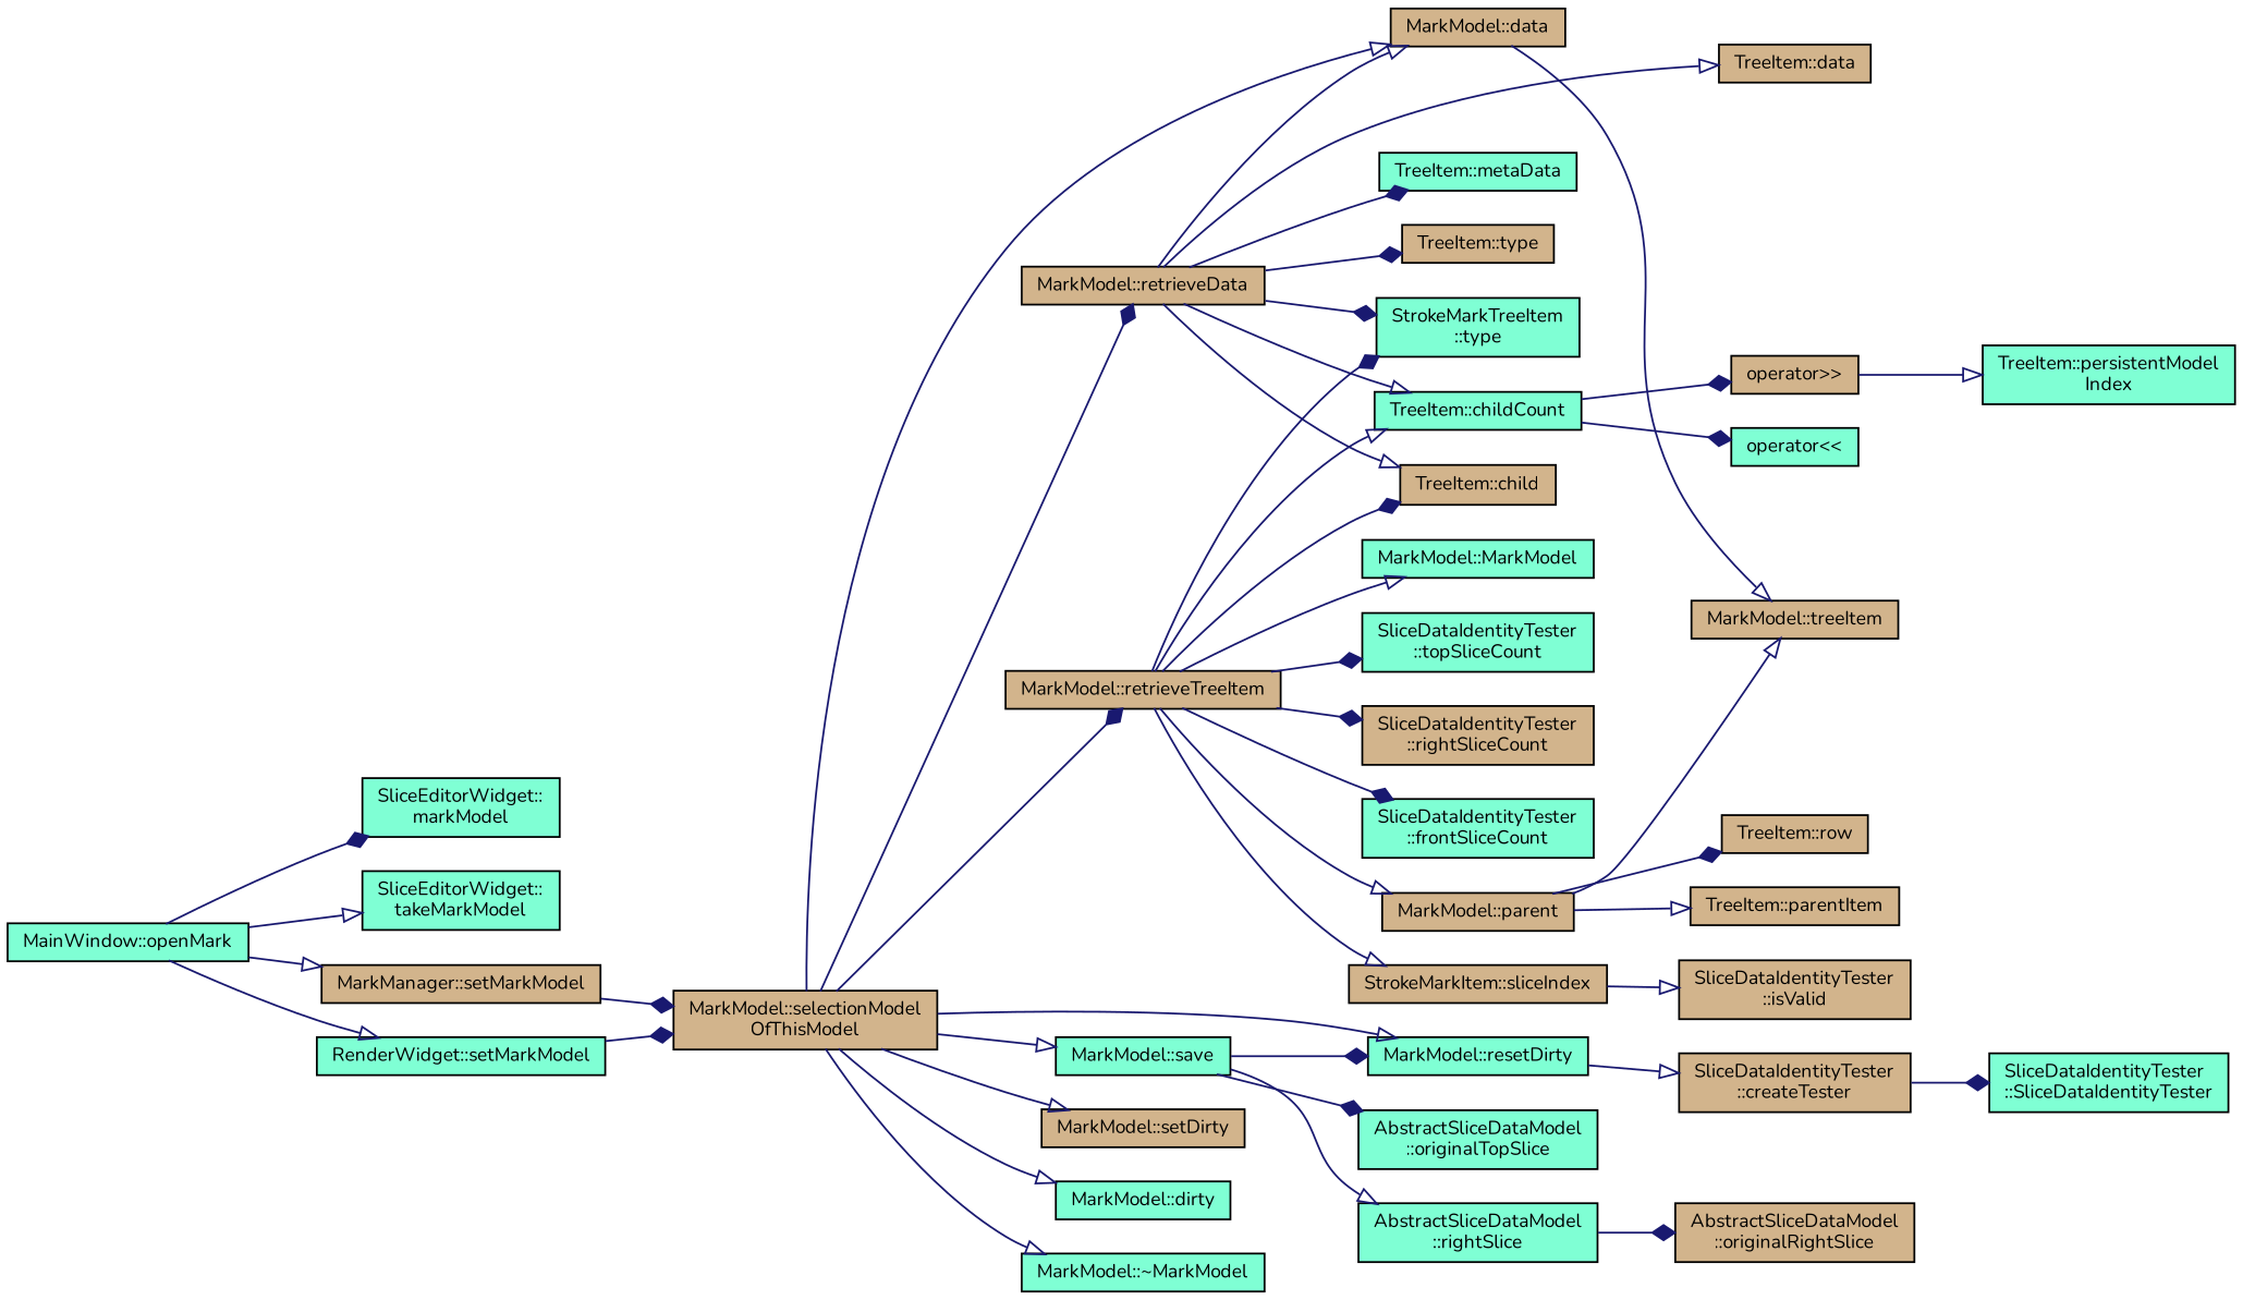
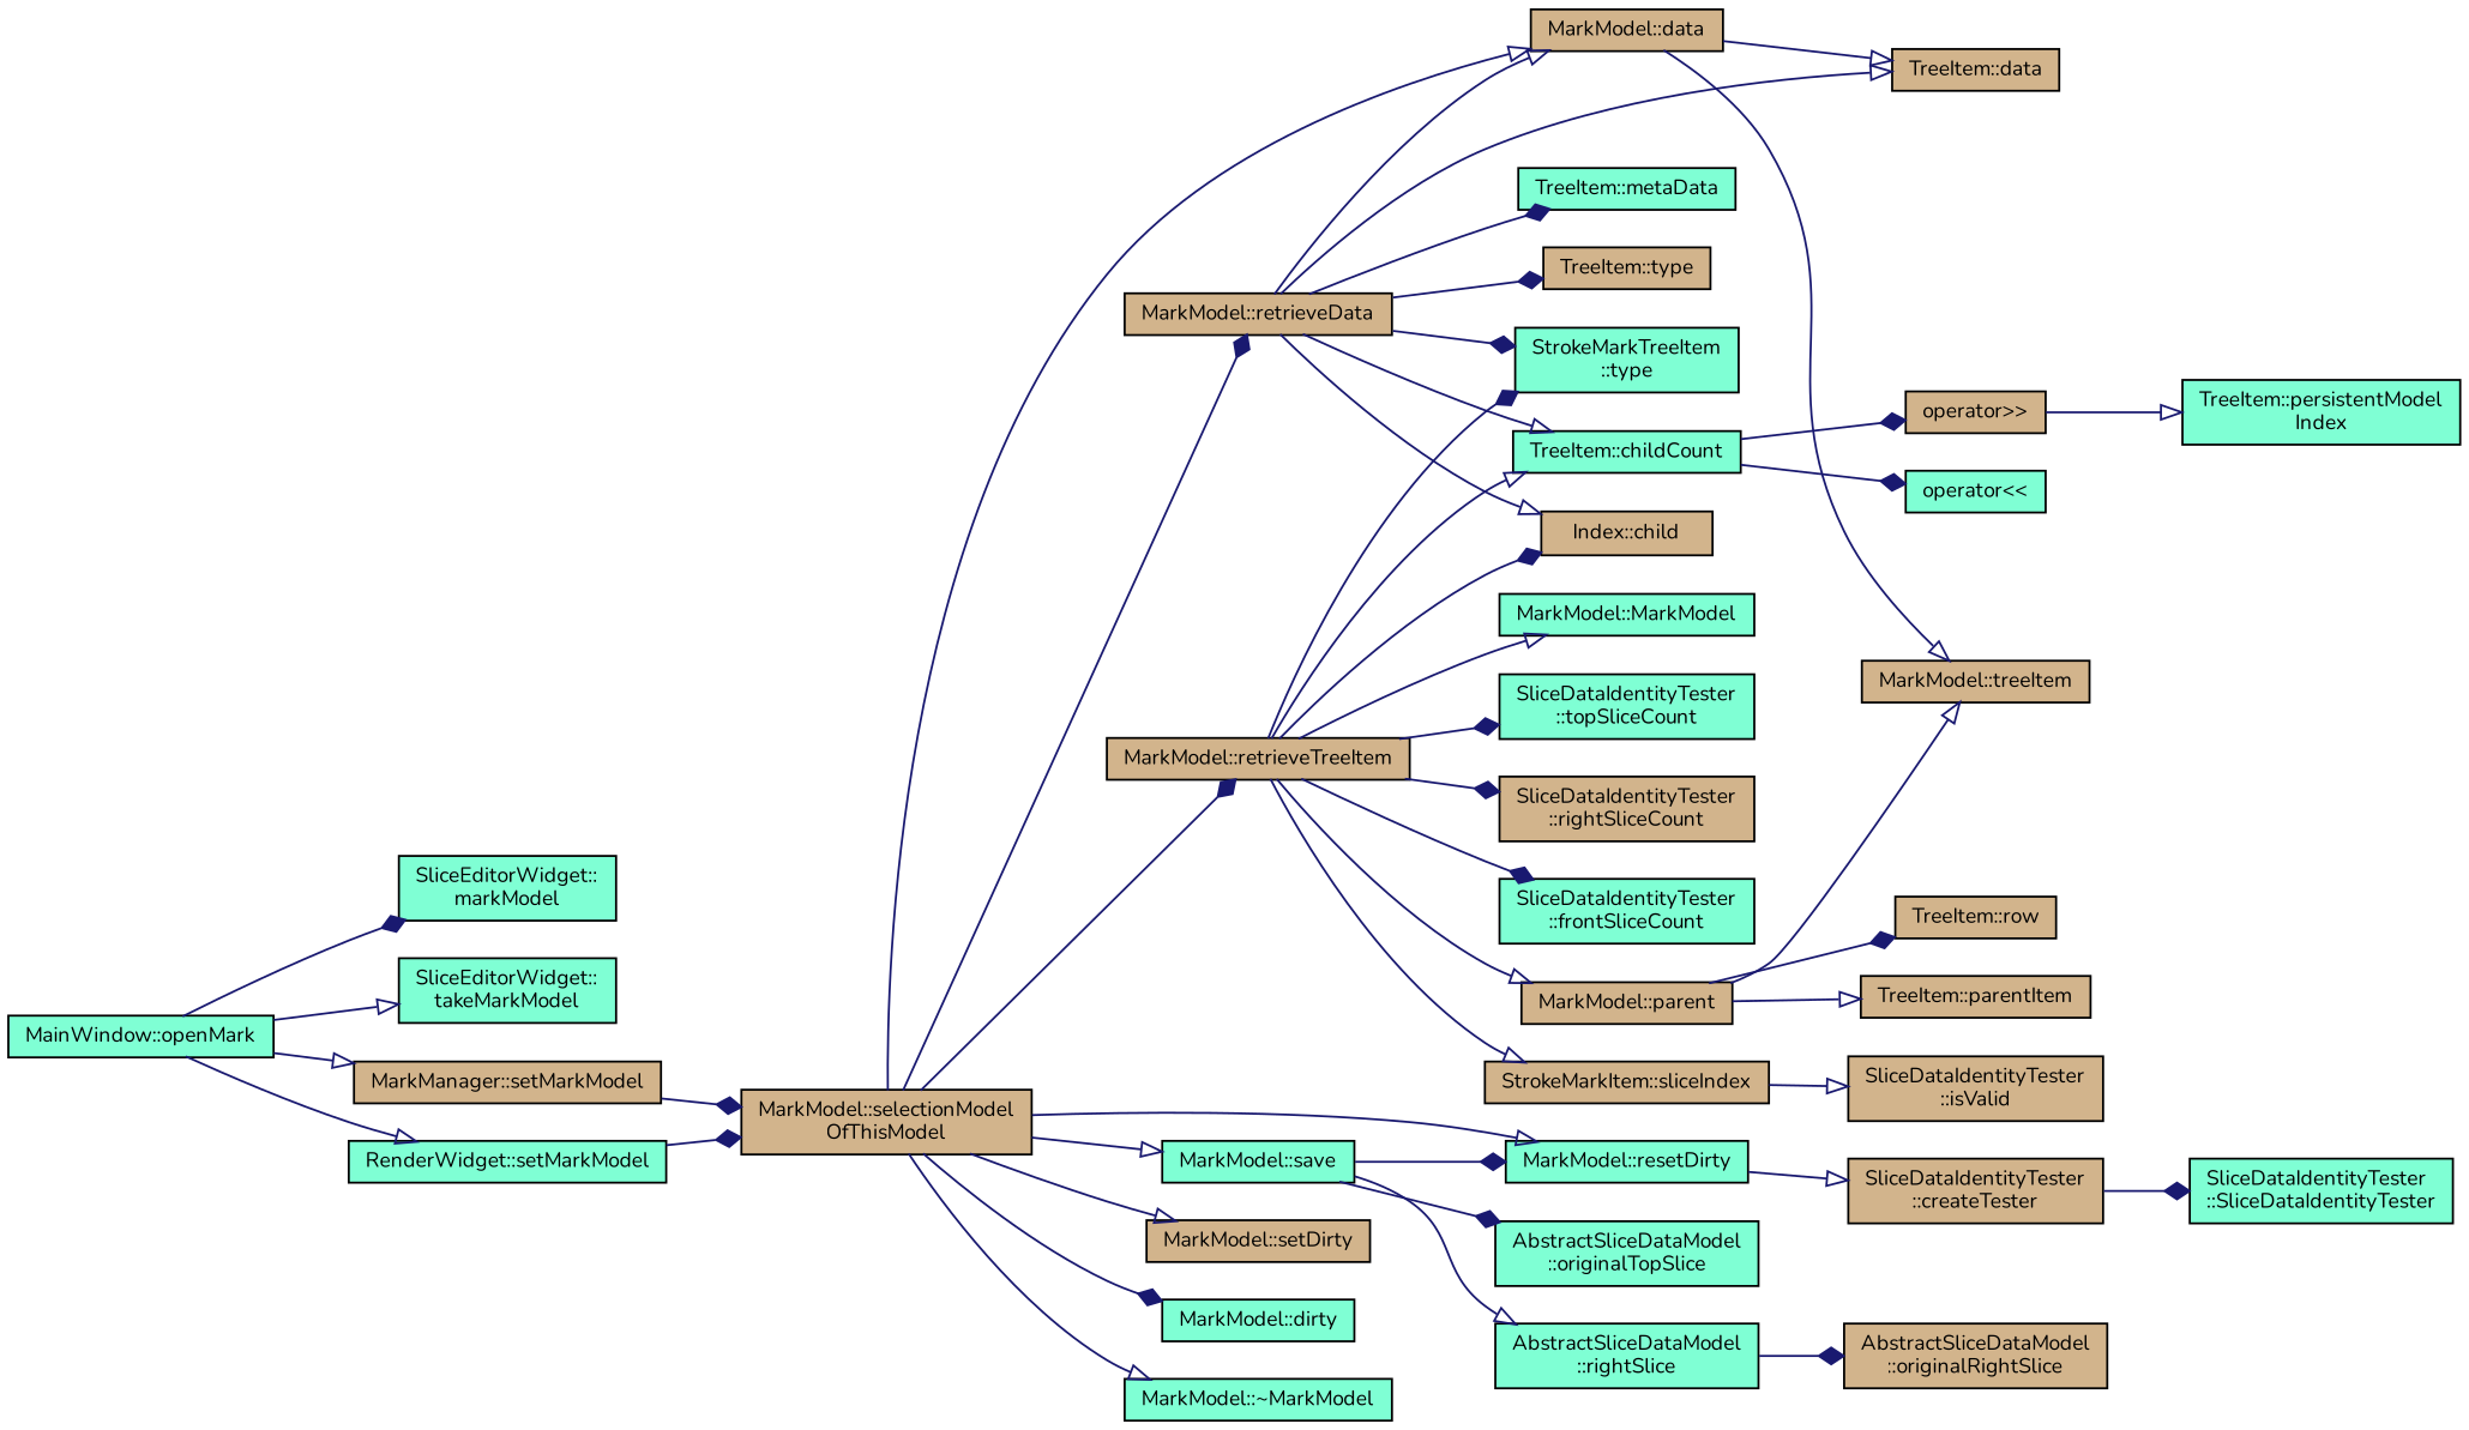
  digraph {
    fontname=Nunito
    rankdir=LR
    node [color=black fillcolor=aquamarine fontname=Nunito fontsize=10 shape=record style=filled]
    edge [arrowhead=onormal color=midnightblue fontname=Nunito fontsize=10 labelfontname=Helvetica labelfontsize=10 style=solid]
    n1 [fontcolor=black height=0.2 label="MainWindow::openMark" width=0.4]
    n2 [height=0.2 label="SliceEditorWidget::\lmarkModel" width=0.4]
    n3 [height=0.2 label="SliceEditorWidget::\ltakeMarkModel" width=0.4]
    n4 [fillcolor=tan height=0.2 label="MarkManager::setMarkModel" width=0.4]
    n5 [height=0.2 label="RenderWidget::setMarkModel" width=0.4]
    n6 [fillcolor=tan height=0.2 label="MarkModel::selectionModel\lOfThisModel" width=0.4]
    n7 [fillcolor=tan height=0.2 label="MarkModel::retrieveData" width=0.4]
    n8 [fillcolor=tan height=0.2 label="MarkModel::data" width=0.4]
    n9 [fillcolor=tan height=0.2 label="MarkModel::retrieveTreeItem" width=0.4]
    n10 [height=0.2 label="MarkModel::save" width=0.4]
    n11 [height=0.2 label="MarkModel::resetDirty" width=0.4]
    n12 [fillcolor=tan height=0.2 label="MarkModel::setDirty" width=0.4]
    n13 [height=0.2 label="MarkModel::dirty" width=0.4]
    n14 [height=0.2 label="MarkModel::~MarkModel" width=0.4]
    n15 [fillcolor=tan height=0.2 label="TreeItem::type" width=0.4]
    n16 [height=0.2 label="StrokeMarkTreeItem\l::type" width=0.4]
    n17 [height=0.2 label="TreeItem::metaData" width=0.4]
    n18 [fillcolor=tan height=0.2 label="TreeItem::data" width=0.4]
    n19 [height=0.2 label="TreeItem::childCount" width=0.4]
-   n20 [fillcolor=tan height=0.2 label="TreeItem::child" width=0.4]
+   n20 [fillcolor=tan height=0.2 label="Index::child" width=0.4]
    n21 [fillcolor=tan height=0.2 label="MarkModel::treeItem" width=0.4]
    n22 [fillcolor=tan height=0.2 label="MarkModel::parent" width=0.4]
    n23 [height=0.2 label="SliceDataIdentityTester\l::topSliceCount" width=0.4]
    n24 [fillcolor=tan height=0.2 label="SliceDataIdentityTester\l::rightSliceCount" width=0.4]
    n25 [height=0.2 label="SliceDataIdentityTester\l::frontSliceCount" width=0.4]
    n26 [fillcolor=tan height=0.2 label="StrokeMarkItem::sliceIndex" width=0.4]
    n27 [height=0.2 label="MarkModel::MarkModel" width=0.4]
    n28 [height=0.2 label="AbstractSliceDataModel\l::originalTopSlice" width=0.4]
    n29 [height=0.2 label="AbstractSliceDataModel\l::rightSlice" width=0.4]
    n30 [fillcolor=tan height=0.2 label="SliceDataIdentityTester\l::createTester" width=0.4]
    n31 [height=0.2 label="operator\<\<" width=0.4]
    n32 [fillcolor=tan height=0.2 label="operator\>\>" width=0.4]
    n33 [height=0.2 label="TreeItem::persistentModel\lIndex" width=0.4]
    n34 [fillcolor=tan height=0.2 label="TreeItem::parentItem" width=0.4]
    n35 [fillcolor=tan height=0.2 label="TreeItem::row" width=0.4]
    n36 [fillcolor=tan height=0.2 label="SliceDataIdentityTester\l::isValid" width=0.4]
    n37 [fillcolor=tan height=0.2 label="AbstractSliceDataModel\l::originalRightSlice" width=0.4]
    n38 [height=0.2 label="SliceDataIdentityTester\l::SliceDataIdentityTester" width=0.4]
    n1 -> n2 [arrowhead=diamond]
    n1 -> n3
    n1 -> n4
    n1 -> n5
    n4 -> n6 [arrowhead=diamond]
    n5 -> n6 [arrowhead=diamond]
    n6 -> n7 [arrowhead=diamond]
    n6 -> n8
    n6 -> n9 [arrowhead=diamond]
    n6 -> n10
    n6 -> n11
    n6 -> n12
-   n6 -> n13
+   n6 -> n13 [arrowhead=diamond]
    n6 -> n14
    n7 -> n8
    n7 -> n15 [arrowhead=diamond]
    n7 -> n16 [arrowhead=diamond]
    n7 -> n17 [arrowhead=diamond]
    n7 -> n18
    n7 -> n19
    n7 -> n20
+   n8 -> n18
    n8 -> n21
    n9 -> n16 [arrowhead=diamond]
    n9 -> n19
    n9 -> n20 [arrowhead=diamond]
    n9 -> n22
    n9 -> n23 [arrowhead=diamond]
    n9 -> n24 [arrowhead=diamond]
    n9 -> n25 [arrowhead=diamond]
    n9 -> n26
    n9 -> n27
    n10 -> n11 [arrowhead=diamond]
    n10 -> n28 [arrowhead=diamond]
    n10 -> n29
    n11 -> n30
    n19 -> n31 [arrowhead=diamond]
    n19 -> n32 [arrowhead=diamond]
    n22 -> n21
    n22 -> n34
    n22 -> n35 [arrowhead=diamond]
    n26 -> n36
    n29 -> n37 [arrowhead=diamond]
    n30 -> n38 [arrowhead=diamond]
    n32 -> n33
  }
